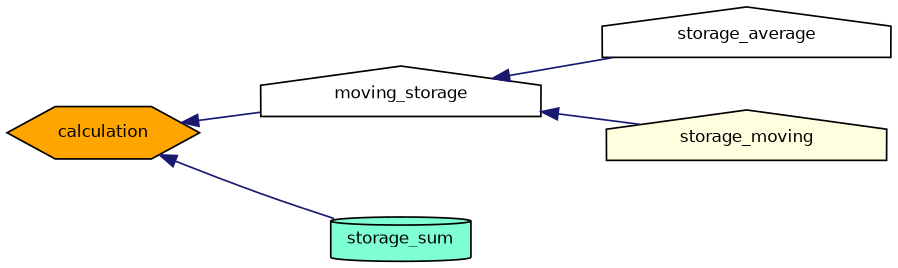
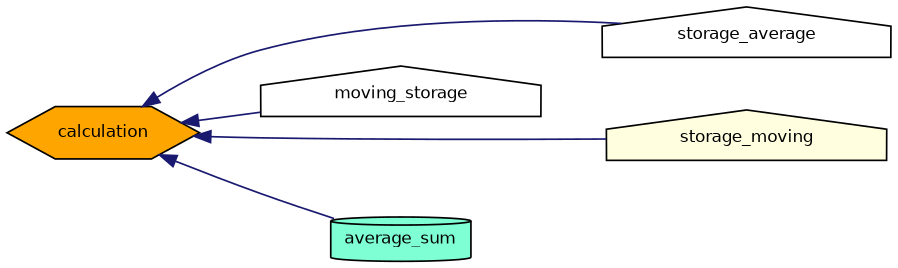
  digraph {
    rankdir=LR
    node [color=black fillcolor=white fontname=Helvetica fontsize=10 shape=house style=filled]
    edge [color=midnightblue dir=back fontname=Helvetica fontsize=10 labelfontname=Helvetica labelfontsize=10 style=solid]
    n1 [fillcolor=orange fontcolor=black height=0.2 label=calculation shape=hexagon width=0.4]
    n2 [height=0.2 label=moving_storage width=0.4]
    n3 [height=0.2 label=storage_average width=0.4]
    n4 [fillcolor=lightyellow height=0.2 label=storage_moving width=0.4]
-   n5 [fillcolor=aquamarine height=0.2 label=storage_sum shape=cylinder width=0.4]
+   n5 [fillcolor=aquamarine height=0.2 label=average_sum shape=cylinder width=0.4]
    n1 -> n2
-   n2 -> n3
-   n2 -> n4
+   n1 -> n3
+   n1 -> n4
    n1 -> n5
  }
